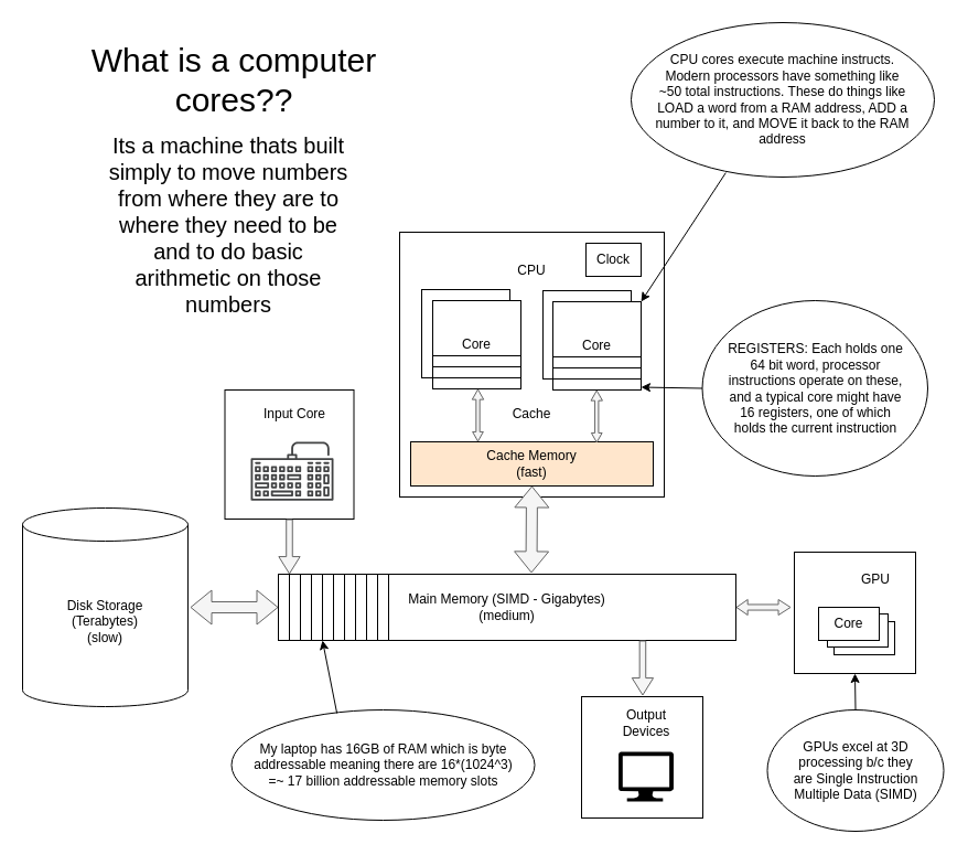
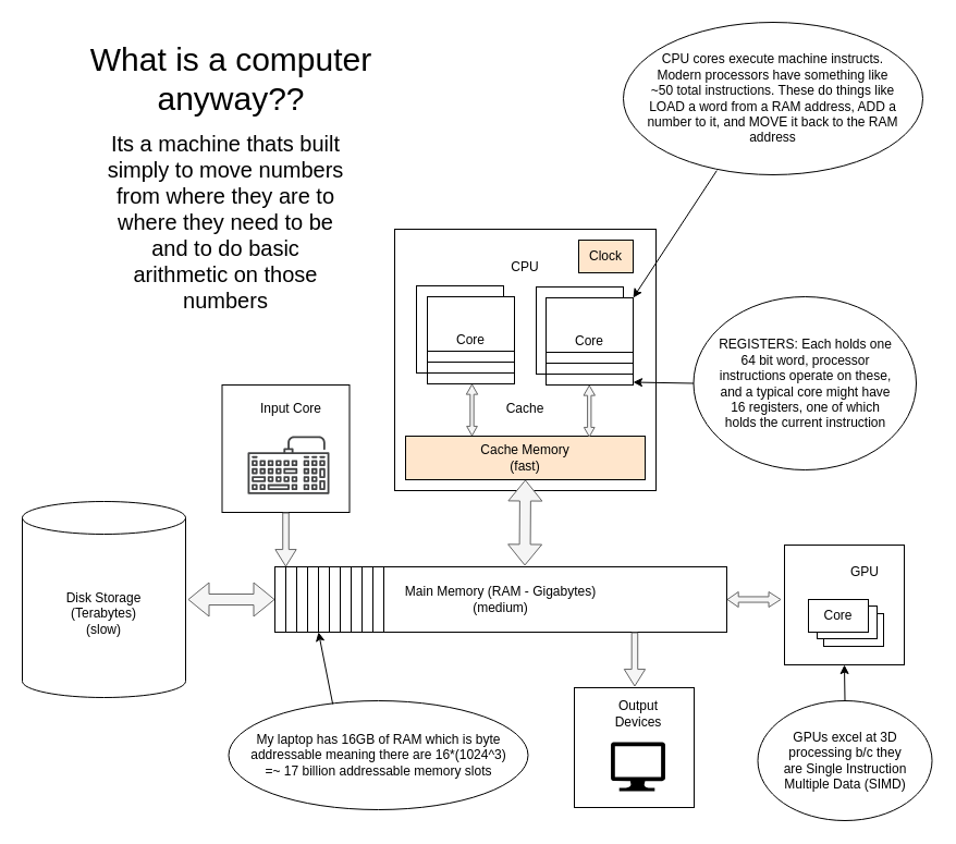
  <mxCell id="0" />
  <mxCell id="1" parent="0" />
  <mxCell id="2" value="" style="whiteSpace=wrap;html=1;aspect=fixed;" parent="1" vertex="1"><mxGeometry x="362" y="210" width="240" height="240" as="geometry" /></mxCell>
  <mxCell id="3" value="Core1" style="whiteSpace=wrap;html=1;aspect=fixed;" parent="1" vertex="1"><mxGeometry x="382" y="262" width="80" height="80" as="geometry" /></mxCell>
  <mxCell id="4" value="Core1" style="whiteSpace=wrap;html=1;aspect=fixed;" parent="1" vertex="1"><mxGeometry x="492" y="263" width="80" height="80" as="geometry" /></mxCell>
  <mxCell id="5" value="Core" style="whiteSpace=wrap;html=1;aspect=fixed;" parent="1" vertex="1"><mxGeometry x="392" y="272" width="80" height="80" as="geometry" /></mxCell>
  <mxCell id="6" value="CPU" style="rounded=0;whiteSpace=wrap;html=1;gradientColor=none;strokeColor=none;" parent="1" vertex="1"><mxGeometry x="382" y="230" width="200" height="30" as="geometry" /></mxCell>
  <mxCell id="7" value="Cache Memory&lt;br&gt;(fast)" style="rounded=0;whiteSpace=wrap;html=1;fillColor=#ffe6cc;" parent="1" vertex="1"><mxGeometry x="372" y="400" width="220" height="40" as="geometry" /></mxCell>
- <mxCell id="8" value="Main Memory (SIMD - Gigabytes)&lt;br&gt;(medium)" style="rounded=0;whiteSpace=wrap;html=1;" parent="1" vertex="1"><mxGeometry x="252" y="520" width="415" height="60" as="geometry" /></mxCell>
+ <mxCell id="8" value="Main Memory (RAM - Gigabytes)&lt;br&gt;(medium)" style="rounded=0;whiteSpace=wrap;html=1;" parent="1" vertex="1"><mxGeometry x="252" y="520" width="415" height="60" as="geometry" /></mxCell>
  <mxCell id="9" value="Disk Storage&lt;br&gt;(Terabytes)&lt;br&gt;(slow)" style="shape=cylinder3;whiteSpace=wrap;html=1;boundedLbl=1;backgroundOutline=1;size=15;" parent="1" vertex="1"><mxGeometry x="20" y="460" width="150" height="180" as="geometry" /></mxCell>
  <mxCell id="10" value="" style="shape=flexArrow;endArrow=classic;startArrow=classic;html=1;rounded=0;exitX=0.553;exitY=-0.018;exitDx=0;exitDy=0;entryX=0.5;entryY=1;entryDx=0;entryDy=0;fillColor=#f5f5f5;strokeColor=#666666;exitPerimeter=0;" parent="1" source="8" target="7" edge="1"><mxGeometry width="100" height="100" relative="1" as="geometry"><mxPoint x="442" y="420" as="sourcePoint" /><mxPoint x="542" y="320" as="targetPoint" /></mxGeometry></mxCell>
  <mxCell id="11" value="" style="shape=flexArrow;endArrow=classic;startArrow=classic;html=1;rounded=0;exitX=0;exitY=0.5;exitDx=0;exitDy=0;fillColor=#f5f5f5;strokeColor=#666666;" parent="1" source="8" edge="1"><mxGeometry width="100" height="100" relative="1" as="geometry"><mxPoint x="152" y="609" as="sourcePoint" /><mxPoint x="172" y="550" as="targetPoint" /></mxGeometry></mxCell>
  <mxCell id="12" value="" style="rounded=0;whiteSpace=wrap;html=1;rotation=90;" parent="1" vertex="1"><mxGeometry x="227" y="545" width="60" height="10" as="geometry" /></mxCell>
  <mxCell id="13" value="" style="rounded=0;whiteSpace=wrap;html=1;rotation=90;" parent="1" vertex="1"><mxGeometry x="237" y="545" width="60" height="10" as="geometry" /></mxCell>
  <mxCell id="14" value="" style="rounded=0;whiteSpace=wrap;html=1;rotation=90;" parent="1" vertex="1"><mxGeometry x="247" y="545" width="60" height="10" as="geometry" /></mxCell>
  <mxCell id="15" value="" style="rounded=0;whiteSpace=wrap;html=1;rotation=90;" parent="1" vertex="1"><mxGeometry x="257" y="545" width="60" height="10" as="geometry" /></mxCell>
  <mxCell id="16" value="" style="rounded=0;whiteSpace=wrap;html=1;rotation=90;" parent="1" vertex="1"><mxGeometry x="267" y="545" width="60" height="10" as="geometry" /></mxCell>
  <mxCell id="17" value="" style="rounded=0;whiteSpace=wrap;html=1;rotation=90;" parent="1" vertex="1"><mxGeometry x="277" y="545" width="60" height="10" as="geometry" /></mxCell>
  <mxCell id="18" value="" style="rounded=0;whiteSpace=wrap;html=1;rotation=90;" parent="1" vertex="1"><mxGeometry x="287" y="545" width="60" height="10" as="geometry" /></mxCell>
  <mxCell id="19" value="" style="rounded=0;whiteSpace=wrap;html=1;rotation=90;" parent="1" vertex="1"><mxGeometry x="297" y="545" width="60" height="10" as="geometry" /></mxCell>
  <mxCell id="20" value="" style="rounded=0;whiteSpace=wrap;html=1;rotation=90;" parent="1" vertex="1"><mxGeometry x="307" y="545" width="60" height="10" as="geometry" /></mxCell>
  <mxCell id="21" value="" style="rounded=0;whiteSpace=wrap;html=1;rotation=90;" parent="1" vertex="1"><mxGeometry x="317" y="545" width="60" height="10" as="geometry" /></mxCell>
  <mxCell id="22" value="My laptop has 16GB of RAM which is byte addressable meaning there are 16*(1024^3) =~ 17 billion addressable memory slots" style="ellipse;whiteSpace=wrap;html=1;labelPadding=2;perimeterSpacing=11;spacingLeft=0;spacing=21;" parent="1" vertex="1"><mxGeometry x="209.5" y="643" width="275" height="100" as="geometry" /></mxCell>
  <mxCell id="23" value="" style="endArrow=classic;html=1;rounded=0;exitX=0.359;exitY=0.115;exitDx=0;exitDy=0;exitPerimeter=0;entryX=1;entryY=1;entryDx=0;entryDy=0;" parent="1" source="22" target="16" edge="1"><mxGeometry width="50" height="50" relative="1" as="geometry"><mxPoint x="472" y="560" as="sourcePoint" /><mxPoint x="522" y="510" as="targetPoint" /></mxGeometry></mxCell>
  <mxCell id="24" value="CPU cores execute machine instructs. Modern processors have something like ~50 total instructions. These do things like LOAD a word from a RAM address, ADD a number to it, and MOVE it back to the RAM address" style="ellipse;whiteSpace=wrap;html=1;labelPadding=2;perimeterSpacing=11;spacingLeft=0;spacing=21;" parent="1" vertex="1"><mxGeometry x="572" y="20" width="275" height="140" as="geometry" /></mxCell>
  <mxCell id="25" value="" style="rounded=0;whiteSpace=wrap;html=1;rotation=-180;" parent="1" vertex="1"><mxGeometry x="392" y="342" width="80" height="10" as="geometry" /></mxCell>
  <mxCell id="26" value="" style="rounded=0;whiteSpace=wrap;html=1;rotation=-180;" parent="1" vertex="1"><mxGeometry x="392" y="332" width="80" height="10" as="geometry" /></mxCell>
  <mxCell id="27" value="" style="rounded=0;whiteSpace=wrap;html=1;rotation=-180;" parent="1" vertex="1"><mxGeometry x="392" y="322" width="80" height="10" as="geometry" /></mxCell>
  <mxCell id="28" value="Core" style="whiteSpace=wrap;html=1;aspect=fixed;" parent="1" vertex="1"><mxGeometry x="501" y="273" width="80" height="80" as="geometry" /></mxCell>
  <mxCell id="29" value="" style="rounded=0;whiteSpace=wrap;html=1;rotation=-180;" parent="1" vertex="1"><mxGeometry x="501" y="343" width="80" height="10" as="geometry" /></mxCell>
  <mxCell id="30" value="" style="rounded=0;whiteSpace=wrap;html=1;rotation=-180;" parent="1" vertex="1"><mxGeometry x="501" y="333" width="80" height="10" as="geometry" /></mxCell>
  <mxCell id="31" value="" style="rounded=0;whiteSpace=wrap;html=1;rotation=-180;" parent="1" vertex="1"><mxGeometry x="501" y="323" width="80" height="10" as="geometry" /></mxCell>
  <mxCell id="32" value="REGISTERS: Each holds one 64 bit word, processor instructions operate on these, and a typical core might have 16 registers, one of which holds the current instruction" style="ellipse;whiteSpace=wrap;html=1;spacing=23;" parent="1" vertex="1"><mxGeometry x="636.5" y="272" width="204.5" height="159" as="geometry" /></mxCell>
  <mxCell id="33" value="" style="endArrow=classic;html=1;rounded=0;entryX=0;entryY=0.25;entryDx=0;entryDy=0;exitX=0;exitY=0.5;exitDx=0;exitDy=0;" parent="1" source="32" target="29" edge="1"><mxGeometry width="50" height="50" relative="1" as="geometry"><mxPoint x="632" y="340" as="sourcePoint" /><mxPoint x="522" y="270" as="targetPoint" /></mxGeometry></mxCell>
  <mxCell id="34" value="" style="shape=flexArrow;endArrow=classic;startArrow=classic;html=1;rounded=0;entryX=0.25;entryY=1;entryDx=0;entryDy=0;fillColor=#f5f5f5;strokeColor=#666666;width=3.322;endSize=2.717;endWidth=6.102;startWidth=5.424;startSize=2.525;" parent="1" edge="1"><mxGeometry width="100" height="100" relative="1" as="geometry"><mxPoint x="433" y="400" as="sourcePoint" /><mxPoint x="433" y="352" as="targetPoint" /></mxGeometry></mxCell>
  <mxCell id="35" value="" style="shape=flexArrow;endArrow=classic;startArrow=classic;html=1;rounded=0;entryX=0.25;entryY=1;entryDx=0;entryDy=0;fillColor=#f5f5f5;strokeColor=#666666;width=3.322;endSize=2.717;endWidth=6.102;startWidth=5.424;startSize=2.525;" parent="1" edge="1"><mxGeometry width="100" height="100" relative="1" as="geometry"><mxPoint x="540.75" y="401" as="sourcePoint" /><mxPoint x="540.75" y="353" as="targetPoint" /></mxGeometry></mxCell>
  <mxCell id="36" value="" style="endArrow=classic;html=1;rounded=0;entryX=1;entryY=0;entryDx=0;entryDy=0;exitX=0.326;exitY=0.908;exitDx=0;exitDy=0;exitPerimeter=0;" parent="1" source="24" target="28" edge="1"><mxGeometry width="50" height="50" relative="1" as="geometry"><mxPoint x="652" y="220" as="sourcePoint" /><mxPoint x="662" y="400" as="targetPoint" /></mxGeometry></mxCell>
- <mxCell id="37" value="&lt;font style=&quot;font-size: 30px;&quot;&gt;What is a computer cores??&lt;br&gt;&lt;br&gt;&lt;/font&gt;" style="rounded=0;whiteSpace=wrap;html=1;strokeColor=none;fillColor=none;" parent="1" vertex="1"><mxGeometry x="62" y="46" width="300" height="88" as="geometry" /></mxCell>
+ <mxCell id="37" value="&lt;font style=&quot;font-size: 30px;&quot;&gt;What is a computer anyway??&lt;br&gt;&lt;br&gt;&lt;/font&gt;" style="rounded=0;whiteSpace=wrap;html=1;strokeColor=none;fillColor=none;" parent="1" vertex="1"><mxGeometry x="62" y="46" width="300" height="88" as="geometry" /></mxCell>
  <mxCell id="38" value="" style="whiteSpace=wrap;html=1;aspect=fixed;" parent="1" vertex="1"><mxGeometry x="203.5" y="353" width="117" height="117" as="geometry" /></mxCell>
  <mxCell id="39" value="" style="sketch=0;pointerEvents=1;shadow=0;dashed=0;html=1;strokeColor=none;fillColor=#434445;aspect=fixed;labelPosition=center;verticalLabelPosition=bottom;verticalAlign=top;align=center;outlineConnect=0;shape=mxgraph.vvd.keyboard;" parent="1" vertex="1"><mxGeometry x="227" y="400" width="75" height="53.25" as="geometry" /></mxCell>
  <mxCell id="40" value="Input Core" style="text;html=1;strokeColor=none;fillColor=none;align=center;verticalAlign=middle;whiteSpace=wrap;rounded=0;" parent="1" vertex="1"><mxGeometry x="237" y="360" width="60" height="30" as="geometry" /></mxCell>
  <mxCell id="41" value="" style="shape=flexArrow;endArrow=classic;html=1;rounded=0;endWidth=12.716;endSize=4.811;width=5.556;exitX=0.5;exitY=1;exitDx=0;exitDy=0;entryX=0;entryY=1;entryDx=0;entryDy=0;fillColor=#f5f5f5;strokeColor=#666666;" parent="1" source="38" target="13" edge="1"><mxGeometry width="50" height="50" relative="1" as="geometry"><mxPoint x="482" y="410" as="sourcePoint" /><mxPoint x="532" y="360" as="targetPoint" /></mxGeometry></mxCell>
  <mxCell id="42" value="" style="shape=flexArrow;endArrow=classic;html=1;rounded=0;endWidth=12.716;endSize=4.811;width=5.556;exitX=0.5;exitY=1;exitDx=0;exitDy=0;entryX=0;entryY=1;entryDx=0;entryDy=0;fillColor=#f5f5f5;strokeColor=#666666;" parent="1" edge="1"><mxGeometry width="50" height="50" relative="1" as="geometry"><mxPoint x="582.44" y="580" as="sourcePoint" /><mxPoint x="582.44" y="630" as="targetPoint" /></mxGeometry></mxCell>
  <mxCell id="43" value="" style="whiteSpace=wrap;html=1;aspect=fixed;" parent="1" vertex="1"><mxGeometry x="720" y="500" width="110" height="110" as="geometry" /></mxCell>
  <mxCell id="44" value="Core" style="rounded=0;whiteSpace=wrap;html=1;" parent="1" vertex="1"><mxGeometry x="756" y="563" width="55" height="30" as="geometry" /></mxCell>
  <mxCell id="45" value="Core" style="rounded=0;whiteSpace=wrap;html=1;" parent="1" vertex="1"><mxGeometry x="750" y="556" width="55" height="30" as="geometry" /></mxCell>
  <mxCell id="46" value="Core" style="rounded=0;whiteSpace=wrap;html=1;" parent="1" vertex="1"><mxGeometry x="742" y="550" width="55" height="30" as="geometry" /></mxCell>
  <mxCell id="47" value="GPU" style="text;html=1;strokeColor=none;fillColor=none;align=center;verticalAlign=middle;whiteSpace=wrap;rounded=0;" parent="1" vertex="1"><mxGeometry x="764" y="510" width="60" height="30" as="geometry" /></mxCell>
  <mxCell id="48" value="" style="shape=flexArrow;endArrow=classic;startArrow=classic;html=1;rounded=0;entryX=1;entryY=0.5;entryDx=0;entryDy=0;fillColor=#f5f5f5;strokeColor=#666666;endWidth=7.943;endSize=3.065;width=5.106;startSize=3.322;startWidth=7.943;" parent="1" target="8" edge="1"><mxGeometry width="100" height="100" relative="1" as="geometry"><mxPoint x="717" y="550" as="sourcePoint" /><mxPoint x="492" y="450" as="targetPoint" /></mxGeometry></mxCell>
  <mxCell id="49" value="GPUs excel at 3D processing b/c they are Single Instruction Multiple Data (SIMD)" style="ellipse;whiteSpace=wrap;html=1;spacing=20;" parent="1" vertex="1"><mxGeometry x="695.5" y="643" width="160" height="110" as="geometry" /></mxCell>
  <mxCell id="50" value="" style="group" parent="1" vertex="1" connectable="0"><mxGeometry x="527" y="631" width="110" height="110" as="geometry" /></mxCell>
  <mxCell id="51" value="" style="whiteSpace=wrap;html=1;aspect=fixed;" parent="50" vertex="1"><mxGeometry width="110" height="110" as="geometry" /></mxCell>
  <mxCell id="52" value="" style="sketch=0;aspect=fixed;pointerEvents=1;shadow=0;dashed=0;html=1;strokeColor=none;labelPosition=center;verticalLabelPosition=bottom;verticalAlign=top;align=center;fillColor=#000000;shape=mxgraph.azure.computer" parent="50" vertex="1"><mxGeometry x="33.5" y="50" width="50" height="45" as="geometry" /></mxCell>
  <mxCell id="53" value="Output Devices" style="text;html=1;strokeColor=none;fillColor=none;align=center;verticalAlign=middle;whiteSpace=wrap;rounded=0;" parent="50" vertex="1"><mxGeometry x="28.5" y="9" width="60" height="30" as="geometry" /></mxCell>
  <mxCell id="54" value="" style="endArrow=classic;html=1;rounded=0;entryX=0.5;entryY=1;entryDx=0;entryDy=0;exitX=0.5;exitY=0;exitDx=0;exitDy=0;" parent="1" source="49" target="43" edge="1"><mxGeometry width="50" height="50" relative="1" as="geometry"><mxPoint x="490" y="380" as="sourcePoint" /><mxPoint x="540" y="330" as="targetPoint" /></mxGeometry></mxCell>
  <mxCell id="55" value="&lt;font style=&quot;font-size: 20px;&quot;&gt;Its a machine thats built simply to move numbers from where they are to where they need to be and to do basic arithmetic on those numbers&lt;/font&gt;" style="text;html=1;strokeColor=none;fillColor=none;align=center;verticalAlign=middle;whiteSpace=wrap;rounded=0;" parent="1" vertex="1"><mxGeometry x="97" y="118" width="220" height="170" as="geometry" /></mxCell>
  <mxCell id="56" value="Cache" style="text;html=1;strokeColor=none;fillColor=none;align=center;verticalAlign=middle;whiteSpace=wrap;rounded=0;" parent="1" vertex="1"><mxGeometry x="452" y="360" width="60" height="30" as="geometry" /></mxCell>
- <mxCell id="57" value="Clock" style="rounded=0;whiteSpace=wrap;html=1;" parent="1" vertex="1"><mxGeometry x="531" y="220" width="50" height="30" as="geometry" /></mxCell>
+ <mxCell id="57" value="Clock" style="rounded=0;whiteSpace=wrap;html=1;fillColor=#ffe6cc;" parent="1" vertex="1"><mxGeometry x="531" y="220" width="50" height="30" as="geometry" /></mxCell>
